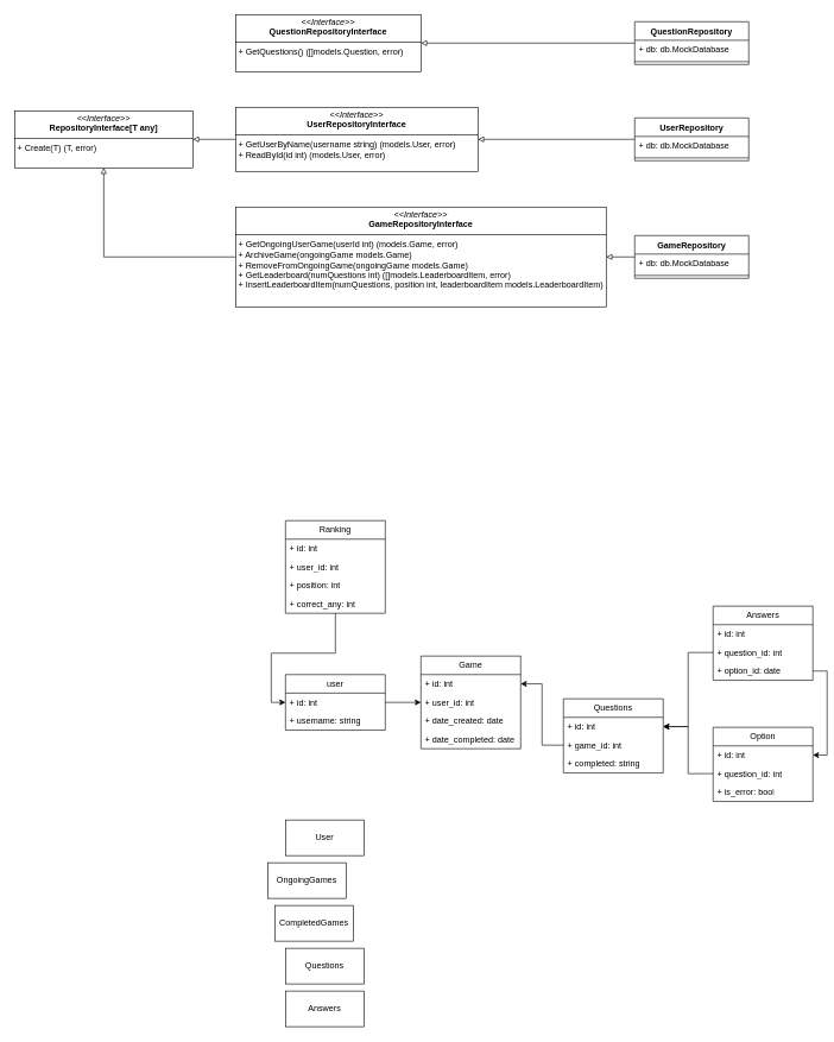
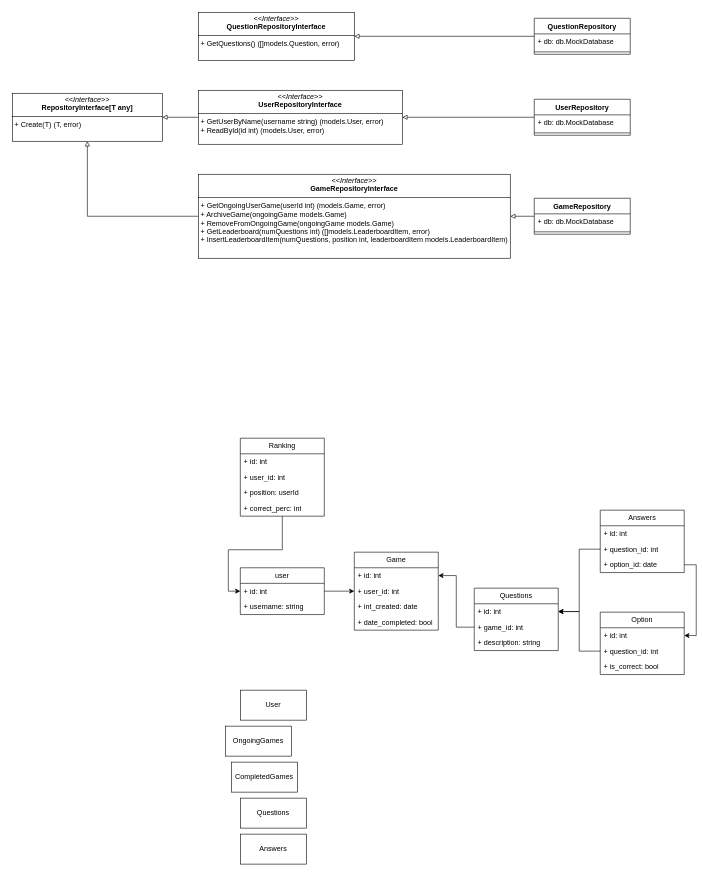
  <mxCell id="0" />
  <mxCell id="1" parent="0" />
  <mxCell id="2" value="Game" style="swimlane;fontStyle=0;childLayout=stackLayout;horizontal=1;startSize=26;fillColor=none;horizontalStack=0;resizeParent=1;resizeParentMax=0;resizeLast=0;collapsible=1;marginBottom=0;whiteSpace=wrap;html=1;" parent="1" vertex="1"><mxGeometry x="590" y="920" width="140" height="130" as="geometry" /></mxCell>
  <mxCell id="3" value="+ id: int" style="text;strokeColor=none;fillColor=none;align=left;verticalAlign=top;spacingLeft=4;spacingRight=4;overflow=hidden;rotatable=0;points=[[0,0.5],[1,0.5]];portConstraint=eastwest;whiteSpace=wrap;html=1;" parent="2" vertex="1"><mxGeometry y="26" width="140" height="26" as="geometry" /></mxCell>
  <mxCell id="4" value="+ user_id: int" style="text;strokeColor=none;fillColor=none;align=left;verticalAlign=top;spacingLeft=4;spacingRight=4;overflow=hidden;rotatable=0;points=[[0,0.5],[1,0.5]];portConstraint=eastwest;whiteSpace=wrap;html=1;" parent="2" vertex="1"><mxGeometry y="52" width="140" height="26" as="geometry" /></mxCell>
- <mxCell id="5" value="+ date_created: date" style="text;strokeColor=none;fillColor=none;align=left;verticalAlign=top;spacingLeft=4;spacingRight=4;overflow=hidden;rotatable=0;points=[[0,0.5],[1,0.5]];portConstraint=eastwest;whiteSpace=wrap;html=1;" parent="2" vertex="1"><mxGeometry y="78" width="140" height="26" as="geometry" /></mxCell>
- <mxCell id="6" value="+ date_completed: date" style="text;strokeColor=none;fillColor=none;align=left;verticalAlign=top;spacingLeft=4;spacingRight=4;overflow=hidden;rotatable=0;points=[[0,0.5],[1,0.5]];portConstraint=eastwest;whiteSpace=wrap;html=1;" parent="2" vertex="1"><mxGeometry y="104" width="140" height="26" as="geometry" /></mxCell>
+ <mxCell id="5" value="+ int_created: date" style="text;strokeColor=none;fillColor=none;align=left;verticalAlign=top;spacingLeft=4;spacingRight=4;overflow=hidden;rotatable=0;points=[[0,0.5],[1,0.5]];portConstraint=eastwest;whiteSpace=wrap;html=1;" parent="2" vertex="1"><mxGeometry y="78" width="140" height="26" as="geometry" /></mxCell>
+ <mxCell id="6" value="+ date_completed: bool" style="text;strokeColor=none;fillColor=none;align=left;verticalAlign=top;spacingLeft=4;spacingRight=4;overflow=hidden;rotatable=0;points=[[0,0.5],[1,0.5]];portConstraint=eastwest;whiteSpace=wrap;html=1;" parent="2" vertex="1"><mxGeometry y="104" width="140" height="26" as="geometry" /></mxCell>
  <mxCell id="7" value="user" style="swimlane;fontStyle=0;childLayout=stackLayout;horizontal=1;startSize=26;fillColor=none;horizontalStack=0;resizeParent=1;resizeParentMax=0;resizeLast=0;collapsible=1;marginBottom=0;whiteSpace=wrap;html=1;" parent="1" vertex="1"><mxGeometry x="400" y="946" width="140" height="78" as="geometry" /></mxCell>
  <mxCell id="8" value="+ id: int" style="text;strokeColor=none;fillColor=none;align=left;verticalAlign=top;spacingLeft=4;spacingRight=4;overflow=hidden;rotatable=0;points=[[0,0.5],[1,0.5]];portConstraint=eastwest;whiteSpace=wrap;html=1;" parent="7" vertex="1"><mxGeometry y="26" width="140" height="26" as="geometry" /></mxCell>
  <mxCell id="9" value="+ username: string" style="text;strokeColor=none;fillColor=none;align=left;verticalAlign=top;spacingLeft=4;spacingRight=4;overflow=hidden;rotatable=0;points=[[0,0.5],[1,0.5]];portConstraint=eastwest;whiteSpace=wrap;html=1;" parent="7" vertex="1"><mxGeometry y="52" width="140" height="26" as="geometry" /></mxCell>
  <mxCell id="10" style="edgeStyle=orthogonalEdgeStyle;rounded=0;orthogonalLoop=1;jettySize=auto;html=1;exitX=1;exitY=0.5;exitDx=0;exitDy=0;entryX=0;entryY=0.5;entryDx=0;entryDy=0;" parent="1" source="8" target="4" edge="1"><mxGeometry relative="1" as="geometry" /></mxCell>
  <mxCell id="11" value="Questions" style="swimlane;fontStyle=0;childLayout=stackLayout;horizontal=1;startSize=26;fillColor=none;horizontalStack=0;resizeParent=1;resizeParentMax=0;resizeLast=0;collapsible=1;marginBottom=0;whiteSpace=wrap;html=1;" parent="1" vertex="1"><mxGeometry x="790" y="980" width="140" height="104" as="geometry" /></mxCell>
  <mxCell id="12" value="+ id: int" style="text;strokeColor=none;fillColor=none;align=left;verticalAlign=top;spacingLeft=4;spacingRight=4;overflow=hidden;rotatable=0;points=[[0,0.5],[1,0.5]];portConstraint=eastwest;whiteSpace=wrap;html=1;" parent="11" vertex="1"><mxGeometry y="26" width="140" height="26" as="geometry" /></mxCell>
  <mxCell id="13" value="+ game_id: int" style="text;strokeColor=none;fillColor=none;align=left;verticalAlign=top;spacingLeft=4;spacingRight=4;overflow=hidden;rotatable=0;points=[[0,0.5],[1,0.5]];portConstraint=eastwest;whiteSpace=wrap;html=1;" parent="11" vertex="1"><mxGeometry y="52" width="140" height="26" as="geometry" /></mxCell>
- <mxCell id="14" value="+ completed: string" style="text;strokeColor=none;fillColor=none;align=left;verticalAlign=top;spacingLeft=4;spacingRight=4;overflow=hidden;rotatable=0;points=[[0,0.5],[1,0.5]];portConstraint=eastwest;whiteSpace=wrap;html=1;" parent="11" vertex="1"><mxGeometry y="78" width="140" height="26" as="geometry" /></mxCell>
+ <mxCell id="14" value="+ description: string" style="text;strokeColor=none;fillColor=none;align=left;verticalAlign=top;spacingLeft=4;spacingRight=4;overflow=hidden;rotatable=0;points=[[0,0.5],[1,0.5]];portConstraint=eastwest;whiteSpace=wrap;html=1;" parent="11" vertex="1"><mxGeometry y="78" width="140" height="26" as="geometry" /></mxCell>
  <mxCell id="15" style="edgeStyle=orthogonalEdgeStyle;rounded=0;orthogonalLoop=1;jettySize=auto;html=1;entryX=1;entryY=0.5;entryDx=0;entryDy=0;" parent="1" source="13" target="3" edge="1"><mxGeometry relative="1" as="geometry" /></mxCell>
  <mxCell id="16" style="edgeStyle=orthogonalEdgeStyle;rounded=0;orthogonalLoop=1;jettySize=auto;html=1;entryX=1;entryY=0.5;entryDx=0;entryDy=0;" parent="1" source="19" target="12" edge="1"><mxGeometry relative="1" as="geometry" /></mxCell>
  <mxCell id="17" value="Option" style="swimlane;fontStyle=0;childLayout=stackLayout;horizontal=1;startSize=26;fillColor=none;horizontalStack=0;resizeParent=1;resizeParentMax=0;resizeLast=0;collapsible=1;marginBottom=0;whiteSpace=wrap;html=1;" parent="1" vertex="1"><mxGeometry x="1000" y="1020" width="140" height="104" as="geometry" /></mxCell>
  <mxCell id="18" value="+ id: int" style="text;strokeColor=none;fillColor=none;align=left;verticalAlign=top;spacingLeft=4;spacingRight=4;overflow=hidden;rotatable=0;points=[[0,0.5],[1,0.5]];portConstraint=eastwest;whiteSpace=wrap;html=1;" parent="17" vertex="1"><mxGeometry y="26" width="140" height="26" as="geometry" /></mxCell>
  <mxCell id="19" value="+ question_id: int" style="text;strokeColor=none;fillColor=none;align=left;verticalAlign=top;spacingLeft=4;spacingRight=4;overflow=hidden;rotatable=0;points=[[0,0.5],[1,0.5]];portConstraint=eastwest;whiteSpace=wrap;html=1;" parent="17" vertex="1"><mxGeometry y="52" width="140" height="26" as="geometry" /></mxCell>
- <mxCell id="20" value="+ is_error: bool" style="text;strokeColor=none;fillColor=none;align=left;verticalAlign=top;spacingLeft=4;spacingRight=4;overflow=hidden;rotatable=0;points=[[0,0.5],[1,0.5]];portConstraint=eastwest;whiteSpace=wrap;html=1;" parent="17" vertex="1"><mxGeometry y="78" width="140" height="26" as="geometry" /></mxCell>
+ <mxCell id="20" value="+ is_correct: bool" style="text;strokeColor=none;fillColor=none;align=left;verticalAlign=top;spacingLeft=4;spacingRight=4;overflow=hidden;rotatable=0;points=[[0,0.5],[1,0.5]];portConstraint=eastwest;whiteSpace=wrap;html=1;" parent="17" vertex="1"><mxGeometry y="78" width="140" height="26" as="geometry" /></mxCell>
  <mxCell id="21" value="Answers" style="swimlane;fontStyle=0;childLayout=stackLayout;horizontal=1;startSize=26;fillColor=none;horizontalStack=0;resizeParent=1;resizeParentMax=0;resizeLast=0;collapsible=1;marginBottom=0;whiteSpace=wrap;html=1;" parent="1" vertex="1"><mxGeometry x="1000" y="850" width="140" height="104" as="geometry" /></mxCell>
  <mxCell id="22" value="+ id: int" style="text;strokeColor=none;fillColor=none;align=left;verticalAlign=top;spacingLeft=4;spacingRight=4;overflow=hidden;rotatable=0;points=[[0,0.5],[1,0.5]];portConstraint=eastwest;whiteSpace=wrap;html=1;" parent="21" vertex="1"><mxGeometry y="26" width="140" height="26" as="geometry" /></mxCell>
  <mxCell id="23" value="+ question_id: int" style="text;strokeColor=none;fillColor=none;align=left;verticalAlign=top;spacingLeft=4;spacingRight=4;overflow=hidden;rotatable=0;points=[[0,0.5],[1,0.5]];portConstraint=eastwest;whiteSpace=wrap;html=1;" parent="21" vertex="1"><mxGeometry y="52" width="140" height="26" as="geometry" /></mxCell>
  <mxCell id="24" value="+ option_id: date" style="text;strokeColor=none;fillColor=none;align=left;verticalAlign=top;spacingLeft=4;spacingRight=4;overflow=hidden;rotatable=0;points=[[0,0.5],[1,0.5]];portConstraint=eastwest;whiteSpace=wrap;html=1;" parent="21" vertex="1"><mxGeometry y="78" width="140" height="26" as="geometry" /></mxCell>
  <mxCell id="25" style="edgeStyle=orthogonalEdgeStyle;rounded=0;orthogonalLoop=1;jettySize=auto;html=1;exitX=0;exitY=0.5;exitDx=0;exitDy=0;" parent="1" source="23" target="12" edge="1"><mxGeometry relative="1" as="geometry" /></mxCell>
  <mxCell id="26" style="edgeStyle=orthogonalEdgeStyle;rounded=0;orthogonalLoop=1;jettySize=auto;html=1;exitX=1;exitY=0.5;exitDx=0;exitDy=0;" parent="1" source="24" target="18" edge="1"><mxGeometry relative="1" as="geometry" /></mxCell>
  <mxCell id="27" style="edgeStyle=orthogonalEdgeStyle;rounded=0;orthogonalLoop=1;jettySize=auto;html=1;entryX=0;entryY=0.5;entryDx=0;entryDy=0;" parent="1" source="28" target="8" edge="1"><mxGeometry relative="1" as="geometry" /></mxCell>
  <mxCell id="28" value="Ranking" style="swimlane;fontStyle=0;childLayout=stackLayout;horizontal=1;startSize=26;fillColor=none;horizontalStack=0;resizeParent=1;resizeParentMax=0;resizeLast=0;collapsible=1;marginBottom=0;whiteSpace=wrap;html=1;" parent="1" vertex="1"><mxGeometry x="400" y="730" width="140" height="130" as="geometry" /></mxCell>
  <mxCell id="29" value="+ id: int" style="text;strokeColor=none;fillColor=none;align=left;verticalAlign=top;spacingLeft=4;spacingRight=4;overflow=hidden;rotatable=0;points=[[0,0.5],[1,0.5]];portConstraint=eastwest;whiteSpace=wrap;html=1;" parent="28" vertex="1"><mxGeometry y="26" width="140" height="26" as="geometry" /></mxCell>
  <mxCell id="30" value="+ user_id: int" style="text;strokeColor=none;fillColor=none;align=left;verticalAlign=top;spacingLeft=4;spacingRight=4;overflow=hidden;rotatable=0;points=[[0,0.5],[1,0.5]];portConstraint=eastwest;whiteSpace=wrap;html=1;" parent="28" vertex="1"><mxGeometry y="52" width="140" height="26" as="geometry" /></mxCell>
- <mxCell id="31" value="+ position: int" style="text;strokeColor=none;fillColor=none;align=left;verticalAlign=top;spacingLeft=4;spacingRight=4;overflow=hidden;rotatable=0;points=[[0,0.5],[1,0.5]];portConstraint=eastwest;whiteSpace=wrap;html=1;" parent="28" vertex="1"><mxGeometry y="78" width="140" height="26" as="geometry" /></mxCell>
- <mxCell id="32" value="+ correct_any: int" style="text;strokeColor=none;fillColor=none;align=left;verticalAlign=top;spacingLeft=4;spacingRight=4;overflow=hidden;rotatable=0;points=[[0,0.5],[1,0.5]];portConstraint=eastwest;whiteSpace=wrap;html=1;" parent="28" vertex="1"><mxGeometry y="104" width="140" height="26" as="geometry" /></mxCell>
+ <mxCell id="31" value="+ position: userId" style="text;strokeColor=none;fillColor=none;align=left;verticalAlign=top;spacingLeft=4;spacingRight=4;overflow=hidden;rotatable=0;points=[[0,0.5],[1,0.5]];portConstraint=eastwest;whiteSpace=wrap;html=1;" parent="28" vertex="1"><mxGeometry y="78" width="140" height="26" as="geometry" /></mxCell>
+ <mxCell id="32" value="+ correct_perc: int" style="text;strokeColor=none;fillColor=none;align=left;verticalAlign=top;spacingLeft=4;spacingRight=4;overflow=hidden;rotatable=0;points=[[0,0.5],[1,0.5]];portConstraint=eastwest;whiteSpace=wrap;html=1;" parent="28" vertex="1"><mxGeometry y="104" width="140" height="26" as="geometry" /></mxCell>
  <mxCell id="33" value="User" style="html=1;whiteSpace=wrap;" parent="1" vertex="1"><mxGeometry x="400" y="1150" width="110" height="50" as="geometry" /></mxCell>
  <mxCell id="34" value="OngoingGames" style="html=1;whiteSpace=wrap;" parent="1" vertex="1"><mxGeometry x="375" y="1210" width="110" height="50" as="geometry" /></mxCell>
  <mxCell id="35" value="CompletedGames" style="html=1;whiteSpace=wrap;" parent="1" vertex="1"><mxGeometry x="385" y="1270" width="110" height="50" as="geometry" /></mxCell>
  <mxCell id="36" value="Questions" style="html=1;whiteSpace=wrap;" parent="1" vertex="1"><mxGeometry x="400" y="1330" width="110" height="50" as="geometry" /></mxCell>
  <mxCell id="37" value="Answers" style="html=1;whiteSpace=wrap;" parent="1" vertex="1"><mxGeometry x="400" y="1390" width="110" height="50" as="geometry" /></mxCell>
  <mxCell id="38" style="edgeStyle=orthogonalEdgeStyle;rounded=0;orthogonalLoop=1;jettySize=auto;html=1;endArrow=block;endFill=0;" edge="1" parent="1" source="39" target="40"><mxGeometry relative="1" as="geometry" /></mxCell>
  <mxCell id="39" value="&lt;p style=&quot;margin:0px;margin-top:4px;text-align:center;&quot;&gt;&lt;i&gt;&amp;lt;&amp;lt;Interface&amp;gt;&amp;gt;&lt;/i&gt;&lt;br&gt;&lt;b&gt;GameRepositoryInterface&lt;/b&gt;&lt;/p&gt;&lt;hr size=&quot;1&quot; style=&quot;border-style:solid;&quot;&gt;&lt;p style=&quot;margin:0px;margin-left:4px;&quot;&gt;+ GetOngoingUserGame(userId int) (models.Game, error)&lt;br&gt;+ ArchiveGame(ongoingGame models.Game)&lt;/p&gt;&lt;p style=&quot;margin:0px;margin-left:4px;&quot;&gt;+&amp;nbsp;RemoveFromOngoingGame(ongoingGame models.Game)&lt;br&gt;+&amp;nbsp;GetLeaderboard(numQuestions int) ([]models.LeaderboardItem, error)&lt;br&gt;+&amp;nbsp;InsertLeaderboardItem(numQuestions, position int, leaderboardItem models.LeaderboardItem)&lt;/p&gt;&lt;p style=&quot;margin:0px;margin-left:4px;&quot;&gt;&lt;br&gt;&lt;/p&gt;" style="verticalAlign=top;align=left;overflow=fill;html=1;whiteSpace=wrap;" vertex="1" parent="1"><mxGeometry x="330" y="290" width="520" height="140" as="geometry" /></mxCell>
  <mxCell id="40" value="&lt;p style=&quot;margin:0px;margin-top:4px;text-align:center;&quot;&gt;&lt;i&gt;&amp;lt;&amp;lt;Interface&amp;gt;&amp;gt;&lt;/i&gt;&lt;br&gt;&lt;b&gt;RepositoryInterface[T any]&lt;/b&gt;&lt;/p&gt;&lt;hr size=&quot;1&quot; style=&quot;border-style:solid;&quot;&gt;&lt;p style=&quot;margin:0px;margin-left:4px;&quot;&gt;+&amp;nbsp;&lt;span style=&quot;background-color: initial;&quot;&gt;Create(T) (T, error)&lt;/span&gt;&lt;/p&gt;&lt;p style=&quot;margin:0px;margin-left:4px;&quot;&gt;&lt;br&gt;&lt;/p&gt;" style="verticalAlign=top;align=left;overflow=fill;html=1;whiteSpace=wrap;" vertex="1" parent="1"><mxGeometry x="20" y="155" width="250" height="80" as="geometry" /></mxCell>
  <mxCell id="41" style="edgeStyle=orthogonalEdgeStyle;rounded=0;orthogonalLoop=1;jettySize=auto;html=1;endArrow=block;endFill=0;" edge="1" parent="1" source="42" target="40"><mxGeometry relative="1" as="geometry" /></mxCell>
  <mxCell id="42" value="&lt;p style=&quot;margin:0px;margin-top:4px;text-align:center;&quot;&gt;&lt;i&gt;&amp;lt;&amp;lt;Interface&amp;gt;&amp;gt;&lt;/i&gt;&lt;br&gt;&lt;b&gt;UserRepositoryInterface&lt;/b&gt;&lt;/p&gt;&lt;hr size=&quot;1&quot; style=&quot;border-style:solid;&quot;&gt;&lt;p style=&quot;margin:0px;margin-left:4px;&quot;&gt;+ GetUserByName(username string) (models.User, error)&lt;br&gt;+&amp;nbsp;ReadById(id int) (models.User, error)&lt;/p&gt;&lt;p style=&quot;margin:0px;margin-left:4px;&quot;&gt;&lt;br&gt;&lt;/p&gt;" style="verticalAlign=top;align=left;overflow=fill;html=1;whiteSpace=wrap;" vertex="1" parent="1"><mxGeometry x="330" y="150" width="340" height="90" as="geometry" /></mxCell>
  <mxCell id="43" value="&lt;p style=&quot;margin:0px;margin-top:4px;text-align:center;&quot;&gt;&lt;i&gt;&amp;lt;&amp;lt;Interface&amp;gt;&amp;gt;&lt;/i&gt;&lt;br&gt;&lt;b&gt;QuestionRepositoryInterface&lt;/b&gt;&lt;/p&gt;&lt;hr size=&quot;1&quot; style=&quot;border-style:solid;&quot;&gt;&lt;p style=&quot;margin:0px;margin-left:4px;&quot;&gt;+&amp;nbsp;GetQuestions() ([]models.Question, error)&lt;/p&gt;&lt;p style=&quot;margin:0px;margin-left:4px;&quot;&gt;&lt;br&gt;&lt;/p&gt;" style="verticalAlign=top;align=left;overflow=fill;html=1;whiteSpace=wrap;" vertex="1" parent="1"><mxGeometry x="330" y="20" width="260" height="80" as="geometry" /></mxCell>
  <mxCell id="44" style="edgeStyle=orthogonalEdgeStyle;rounded=0;orthogonalLoop=1;jettySize=auto;html=1;strokeColor=default;align=center;verticalAlign=middle;fontFamily=Helvetica;fontSize=11;fontColor=default;labelBackgroundColor=default;endArrow=block;endFill=0;" edge="1" parent="1" source="45" target="39"><mxGeometry relative="1" as="geometry" /></mxCell>
  <mxCell id="45" value="GameRepository" style="swimlane;fontStyle=1;align=center;verticalAlign=top;childLayout=stackLayout;horizontal=1;startSize=26;horizontalStack=0;resizeParent=1;resizeParentMax=0;resizeLast=0;collapsible=1;marginBottom=0;whiteSpace=wrap;html=1;" vertex="1" parent="1"><mxGeometry x="890" y="330" width="160" height="60" as="geometry" /></mxCell>
  <mxCell id="46" value="+ db: db.MockDatabase" style="text;strokeColor=none;fillColor=none;align=left;verticalAlign=top;spacingLeft=4;spacingRight=4;overflow=hidden;rotatable=0;points=[[0,0.5],[1,0.5]];portConstraint=eastwest;whiteSpace=wrap;html=1;" vertex="1" parent="45"><mxGeometry y="26" width="160" height="26" as="geometry" /></mxCell>
  <mxCell id="47" value="" style="line;strokeWidth=1;fillColor=none;align=left;verticalAlign=middle;spacingTop=-1;spacingLeft=3;spacingRight=3;rotatable=0;labelPosition=right;points=[];portConstraint=eastwest;strokeColor=inherit;" vertex="1" parent="45"><mxGeometry y="52" width="160" height="8" as="geometry" /></mxCell>
  <mxCell id="48" style="edgeStyle=orthogonalEdgeStyle;rounded=0;orthogonalLoop=1;jettySize=auto;html=1;endArrow=block;endFill=0;" edge="1" parent="1" source="49" target="43"><mxGeometry relative="1" as="geometry" /></mxCell>
  <mxCell id="49" value="QuestionRepository" style="swimlane;fontStyle=1;align=center;verticalAlign=top;childLayout=stackLayout;horizontal=1;startSize=26;horizontalStack=0;resizeParent=1;resizeParentMax=0;resizeLast=0;collapsible=1;marginBottom=0;whiteSpace=wrap;html=1;" vertex="1" parent="1"><mxGeometry x="890" y="30" width="160" height="60" as="geometry" /></mxCell>
  <mxCell id="50" value="+ db: db.MockDatabase" style="text;strokeColor=none;fillColor=none;align=left;verticalAlign=top;spacingLeft=4;spacingRight=4;overflow=hidden;rotatable=0;points=[[0,0.5],[1,0.5]];portConstraint=eastwest;whiteSpace=wrap;html=1;" vertex="1" parent="49"><mxGeometry y="26" width="160" height="26" as="geometry" /></mxCell>
  <mxCell id="51" value="" style="line;strokeWidth=1;fillColor=none;align=left;verticalAlign=middle;spacingTop=-1;spacingLeft=3;spacingRight=3;rotatable=0;labelPosition=right;points=[];portConstraint=eastwest;strokeColor=inherit;" vertex="1" parent="49"><mxGeometry y="52" width="160" height="8" as="geometry" /></mxCell>
  <mxCell id="52" style="edgeStyle=orthogonalEdgeStyle;rounded=0;orthogonalLoop=1;jettySize=auto;html=1;endArrow=block;endFill=0;" edge="1" parent="1" source="53" target="42"><mxGeometry relative="1" as="geometry" /></mxCell>
  <mxCell id="53" value="UserRepository" style="swimlane;fontStyle=1;align=center;verticalAlign=top;childLayout=stackLayout;horizontal=1;startSize=26;horizontalStack=0;resizeParent=1;resizeParentMax=0;resizeLast=0;collapsible=1;marginBottom=0;whiteSpace=wrap;html=1;" vertex="1" parent="1"><mxGeometry x="890" y="165" width="160" height="60" as="geometry"><mxRectangle x="400" y="-545" width="120" height="30" as="alternateBounds" /></mxGeometry></mxCell>
  <mxCell id="54" value="+ db: db.MockDatabase" style="text;strokeColor=none;fillColor=none;align=left;verticalAlign=top;spacingLeft=4;spacingRight=4;overflow=hidden;rotatable=0;points=[[0,0.5],[1,0.5]];portConstraint=eastwest;whiteSpace=wrap;html=1;" vertex="1" parent="53"><mxGeometry y="26" width="160" height="26" as="geometry" /></mxCell>
  <mxCell id="55" value="" style="line;strokeWidth=1;fillColor=none;align=left;verticalAlign=middle;spacingTop=-1;spacingLeft=3;spacingRight=3;rotatable=0;labelPosition=right;points=[];portConstraint=eastwest;strokeColor=inherit;" vertex="1" parent="53"><mxGeometry y="52" width="160" height="8" as="geometry" /></mxCell>
